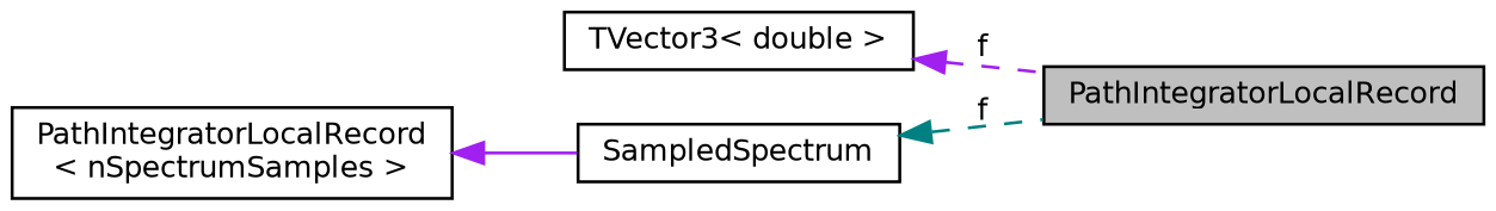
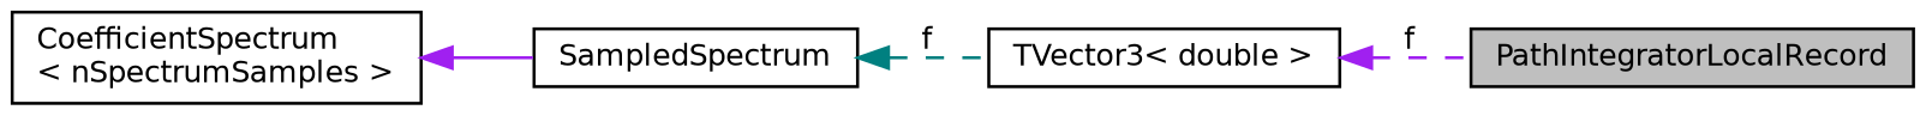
  digraph {
    rankdir=LR
    node [color=black fillcolor=white fontname=Helvetica fontsize=10 shape=box style=filled]
    edge [color=purple dir=back fontname=Helvetica fontsize=10 labelfontname=Helvetica labelfontsize=10 style=dashed]
    n1 [fillcolor=grey75 fontcolor=black height=0.2 label=PathIntegratorLocalRecord width=0.4]
    n2 [height=0.2 label="TVector3\< double \>" width=0.4]
    n3 [height=0.2 label=SampledSpectrum width=0.4]
-   n4 [height=0.2 label="PathIntegratorLocalRecord\l\< nSpectrumSamples \>" width=0.4]
+   n4 [height=0.2 label="CoefficientSpectrum\l\< nSpectrumSamples \>" width=0.4]
    n2 -> n1 [label=" f"]
-   n3 -> n1 [color=teal label=" f"]
+   n3 -> n2 [color=teal label=" f"]
    n4 -> n3 [style=solid]
  }
